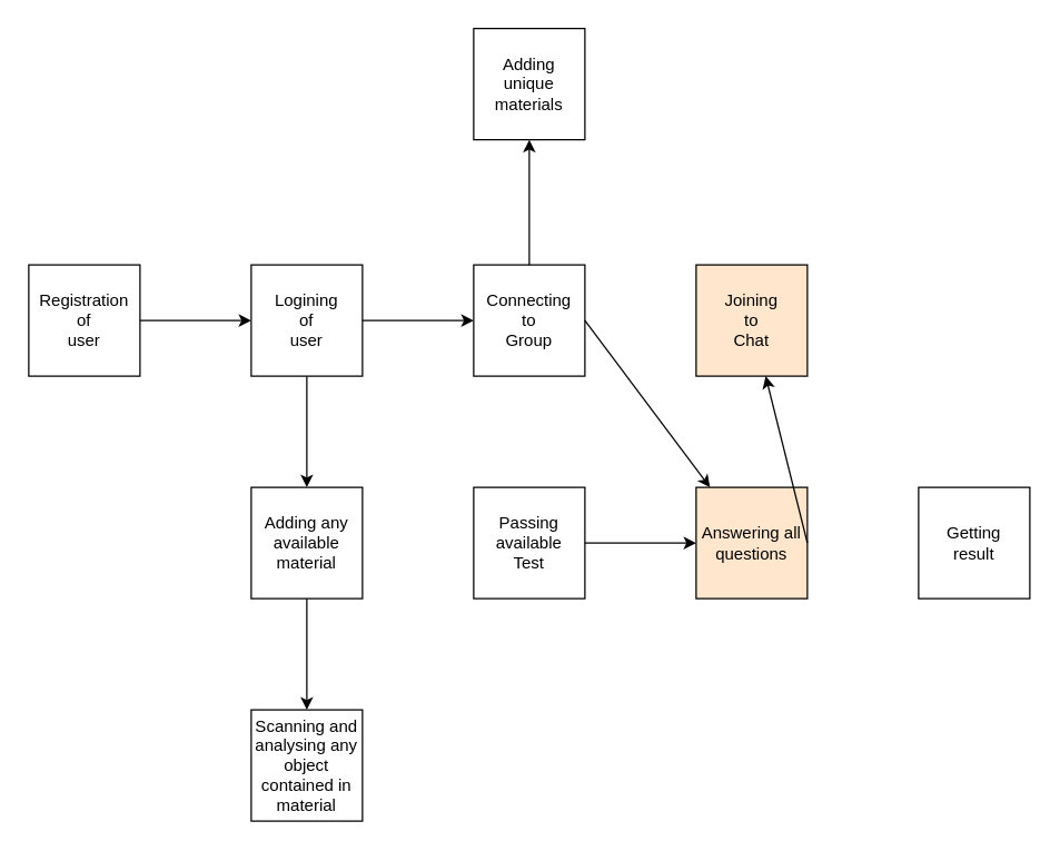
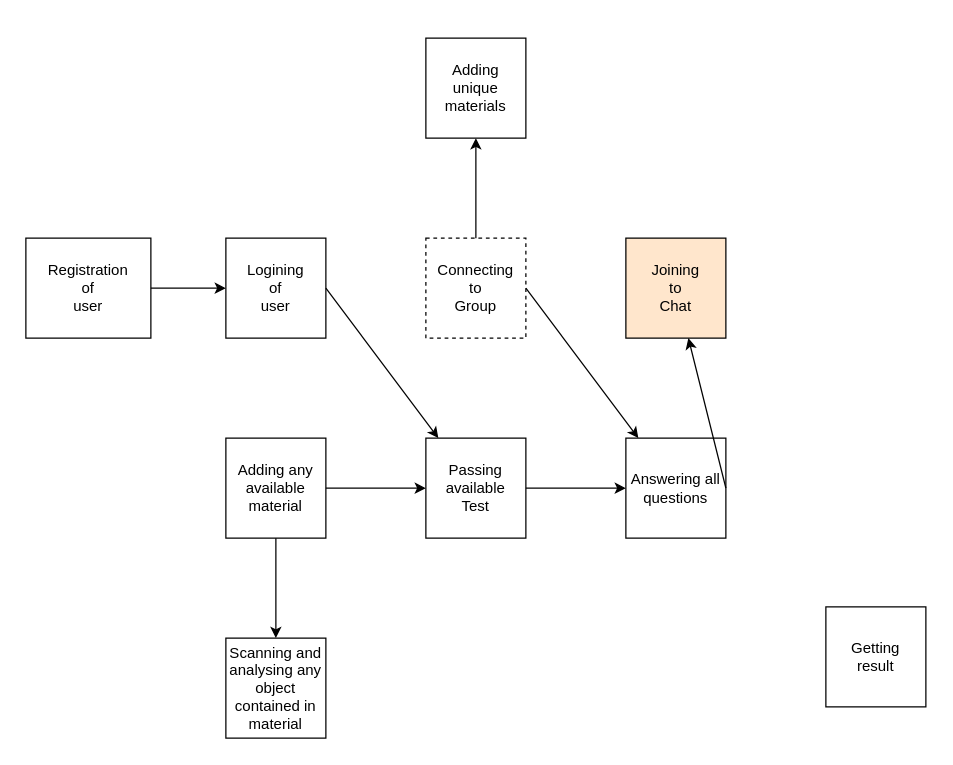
  <mxCell id="0" />
  <mxCell id="1" parent="0" />
- <mxCell id="2" value="Registration&lt;br&gt;of&lt;br&gt;user" style="whiteSpace=wrap;html=1;aspect=fixed;" vertex="1" parent="1"><mxGeometry x="20" y="190" width="80" height="80" as="geometry" /></mxCell>
+ <mxCell id="2" value="Registration&lt;br&gt;of&lt;br&gt;user" style="whiteSpace=wrap;html=1;aspect=fixed;" vertex="1" parent="1"><mxGeometry x="20" y="190" width="100" height="80" as="geometry" /></mxCell>
  <mxCell id="3" value="" style="endArrow=classic;html=1;rounded=0;exitX=1;exitY=0.5;exitDx=0;exitDy=0;entryX=0;entryY=0.5;entryDx=0;entryDy=0;" edge="1" parent="1" source="2" target="4"><mxGeometry width="50" height="50" relative="1" as="geometry"><mxPoint x="130" y="250" as="sourcePoint" /><mxPoint x="180" y="230" as="targetPoint" /></mxGeometry></mxCell>
  <mxCell id="4" value="Logining&lt;br&gt;of&lt;br&gt;user" style="whiteSpace=wrap;html=1;aspect=fixed;" vertex="1" parent="1"><mxGeometry x="180" y="190" width="80" height="80" as="geometry" /></mxCell>
- <mxCell id="5" value="" style="endArrow=classic;html=1;rounded=0;exitX=1;exitY=0.5;exitDx=0;exitDy=0;entryX=0;entryY=0.5;entryDx=0;entryDy=0;" edge="1" parent="1" source="4" target="7"><mxGeometry width="50" height="50" relative="1" as="geometry"><mxPoint x="210" y="390" as="sourcePoint" /><mxPoint x="340" y="230" as="targetPoint" /></mxGeometry></mxCell>
- <mxCell id="6" value="" style="endArrow=classic;html=1;rounded=0;exitX=0.5;exitY=1;exitDx=0;exitDy=0;entryX=0.5;entryY=0;entryDx=0;entryDy=0;" edge="1" parent="1" source="4" target="10"><mxGeometry width="50" height="50" relative="1" as="geometry"><mxPoint x="230" y="430" as="sourcePoint" /><mxPoint x="220" y="350" as="targetPoint" /></mxGeometry></mxCell>
- <mxCell id="7" value="Connecting&lt;br&gt;to&lt;br&gt;Group" style="whiteSpace=wrap;html=1;aspect=fixed;" vertex="1" parent="1"><mxGeometry x="340" y="190" width="80" height="80" as="geometry" /></mxCell>
+ <mxCell id="5" value="" style="endArrow=classic;html=1;rounded=0;exitX=1;exitY=0.5;exitDx=0;exitDy=0;" edge="1" parent="1" source="4" target="14"><mxGeometry width="50" height="50" relative="1" as="geometry"><mxPoint x="210" y="390" as="sourcePoint" /><mxPoint x="340" y="230" as="targetPoint" /></mxGeometry></mxCell>
+ <mxCell id="7" value="Connecting&lt;br&gt;to&lt;br&gt;Group" style="whiteSpace=wrap;html=1;aspect=fixed;dashed=1;" vertex="1" parent="1"><mxGeometry x="340" y="190" width="80" height="80" as="geometry" /></mxCell>
  <mxCell id="8" value="" style="endArrow=classic;html=1;rounded=0;exitX=1;exitY=0.5;exitDx=0;exitDy=0;" edge="1" parent="1" source="7" target="16"><mxGeometry width="50" height="50" relative="1" as="geometry"><mxPoint x="450" y="240" as="sourcePoint" /><mxPoint x="490" y="250" as="targetPoint" /></mxGeometry></mxCell>
  <mxCell id="9" value="Joining&lt;br&gt;to&lt;br&gt;Chat" style="whiteSpace=wrap;html=1;aspect=fixed;fillColor=#ffe6cc;" vertex="1" parent="1"><mxGeometry x="500" y="190" width="80" height="80" as="geometry" /></mxCell>
  <mxCell id="10" value="Adding any available&lt;br&gt;material" style="whiteSpace=wrap;html=1;aspect=fixed;" vertex="1" parent="1"><mxGeometry x="180" y="350" width="80" height="80" as="geometry" /></mxCell>
  <mxCell id="11" value="" style="endArrow=classic;html=1;rounded=0;exitX=0.5;exitY=1;exitDx=0;exitDy=0;entryX=0.5;entryY=0;entryDx=0;entryDy=0;" edge="1" parent="1" source="10" target="12"><mxGeometry width="50" height="50" relative="1" as="geometry"><mxPoint x="250" y="510" as="sourcePoint" /><mxPoint x="220" y="510" as="targetPoint" /></mxGeometry></mxCell>
  <mxCell id="12" value="Scanning and analysing any&lt;br&gt;object contained in material" style="whiteSpace=wrap;html=1;aspect=fixed;" vertex="1" parent="1"><mxGeometry x="180" y="510" width="80" height="80" as="geometry" /></mxCell>
+ <mxCell id="13" value="" style="endArrow=classic;html=1;rounded=0;exitX=1;exitY=0.5;exitDx=0;exitDy=0;entryX=0;entryY=0.5;entryDx=0;entryDy=0;" edge="1" parent="1" source="10" target="14"><mxGeometry width="50" height="50" relative="1" as="geometry"><mxPoint x="380" y="400" as="sourcePoint" /><mxPoint x="340" y="390" as="targetPoint" /></mxGeometry></mxCell>
  <mxCell id="14" value="Passing available&lt;br&gt;Test" style="whiteSpace=wrap;html=1;aspect=fixed;" vertex="1" parent="1"><mxGeometry x="340" y="350" width="80" height="80" as="geometry" /></mxCell>
  <mxCell id="15" value="" style="endArrow=classic;html=1;rounded=0;exitX=1;exitY=0.5;exitDx=0;exitDy=0;entryX=0;entryY=0.5;entryDx=0;entryDy=0;" edge="1" parent="1" source="14" target="16"><mxGeometry width="50" height="50" relative="1" as="geometry"><mxPoint x="490" y="420" as="sourcePoint" /><mxPoint x="500" y="390" as="targetPoint" /></mxGeometry></mxCell>
- <mxCell id="16" value="Answering all&lt;br&gt;questions" style="whiteSpace=wrap;html=1;aspect=fixed;fillColor=#ffe6cc;" vertex="1" parent="1"><mxGeometry x="500" y="350" width="80" height="80" as="geometry" /></mxCell>
+ <mxCell id="16" value="Answering all&lt;br&gt;questions" style="whiteSpace=wrap;html=1;aspect=fixed;" vertex="1" parent="1"><mxGeometry x="500" y="350" width="80" height="80" as="geometry" /></mxCell>
  <mxCell id="17" value="" style="endArrow=classic;html=1;rounded=0;exitX=0.5;exitY=0;exitDx=0;exitDy=0;entryX=0.5;entryY=1;entryDx=0;entryDy=0;" edge="1" parent="1" source="7" target="18"><mxGeometry width="50" height="50" relative="1" as="geometry"><mxPoint x="370" y="150" as="sourcePoint" /><mxPoint x="380" y="110" as="targetPoint" /></mxGeometry></mxCell>
- <mxCell id="18" value="Adding&lt;br&gt;unique&lt;br&gt;materials" style="whiteSpace=wrap;html=1;aspect=fixed;" vertex="1" parent="1"><mxGeometry x="340" y="20" width="80" height="80" as="geometry" /></mxCell>
+ <mxCell id="18" value="Adding&lt;br&gt;unique&lt;br&gt;materials" style="whiteSpace=wrap;html=1;aspect=fixed;" vertex="1" parent="1"><mxGeometry x="340" y="30" width="80" height="80" as="geometry" /></mxCell>
  <mxCell id="19" value="" style="endArrow=classic;html=1;rounded=0;exitX=1;exitY=0.5;exitDx=0;exitDy=0;" edge="1" parent="1" source="16" target="9"><mxGeometry width="50" height="50" relative="1" as="geometry"><mxPoint x="630" y="400" as="sourcePoint" /><mxPoint x="660" y="390" as="targetPoint" /></mxGeometry></mxCell>
- <mxCell id="20" value="Getting&lt;br&gt;result" style="whiteSpace=wrap;html=1;aspect=fixed;" vertex="1" parent="1"><mxGeometry x="660" y="350" width="80" height="80" as="geometry" /></mxCell>
+ <mxCell id="20" value="Getting&lt;br&gt;result" style="whiteSpace=wrap;html=1;aspect=fixed;" vertex="1" parent="1"><mxGeometry x="660" y="485" width="80" height="80" as="geometry" /></mxCell>
